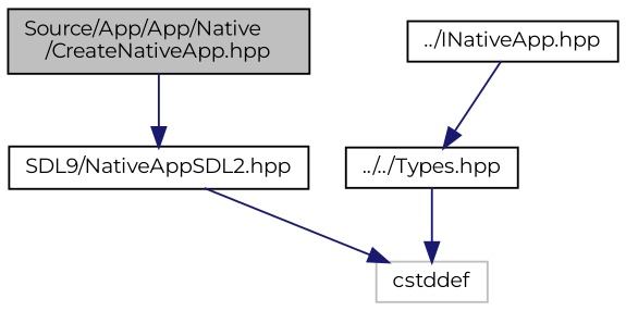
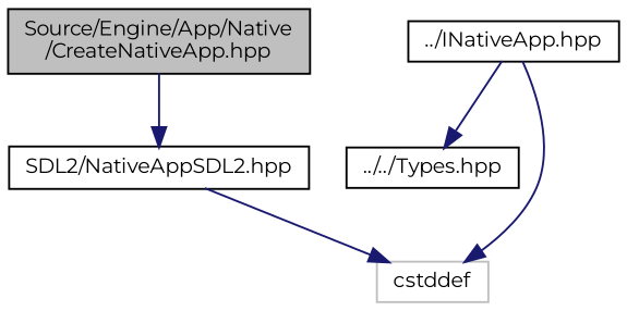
  digraph {
    fontname=Montserrat
    node [color=black fillcolor=white fontname=Montserrat fontsize=10 shape=record style=filled]
    edge [color=midnightblue fontname=Montserrat fontsize=10 labelfontname=Helvetica labelfontsize=10 style=solid]
-   n1 [fillcolor=grey75 fontcolor=black height=0.2 label="Source/App/App/Native\l/CreateNativeApp.hpp" width=0.4]
-   n2 [height=0.2 label="SDL9/NativeAppSDL2.hpp" width=0.4]
+   n1 [fillcolor=grey75 fontcolor=black height=0.2 label="Source/Engine/App/Native\l/CreateNativeApp.hpp" width=0.4]
+   n2 [height=0.2 label="SDL2/NativeAppSDL2.hpp" width=0.4]
    n3 [height=0.2 label="../../Types.hpp" width=0.4]
    n4 [color=grey75 height=0.2 label=cstddef width=0.4]
    n5 [height=0.2 label="../INativeApp.hpp" width=0.4]
    n1 -> n2
    n2 -> n4
-   n3 -> n4
+   n5 -> n4
    n5 -> n3
  }
